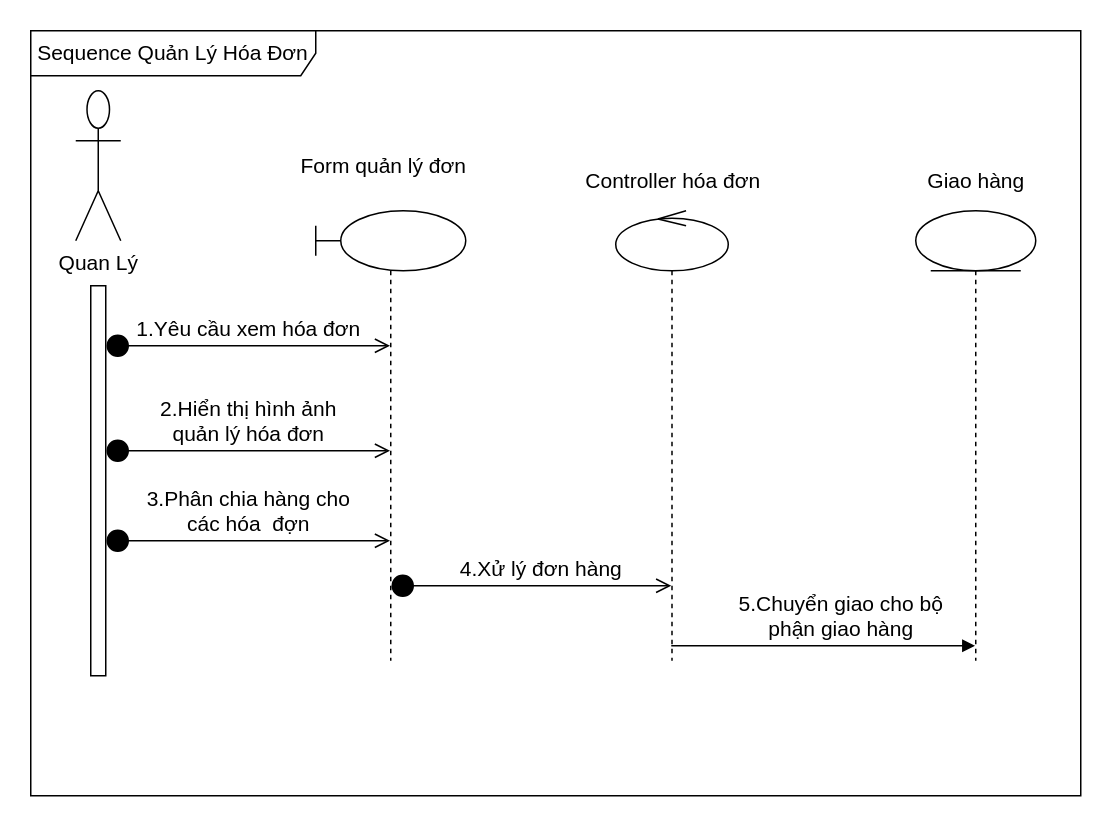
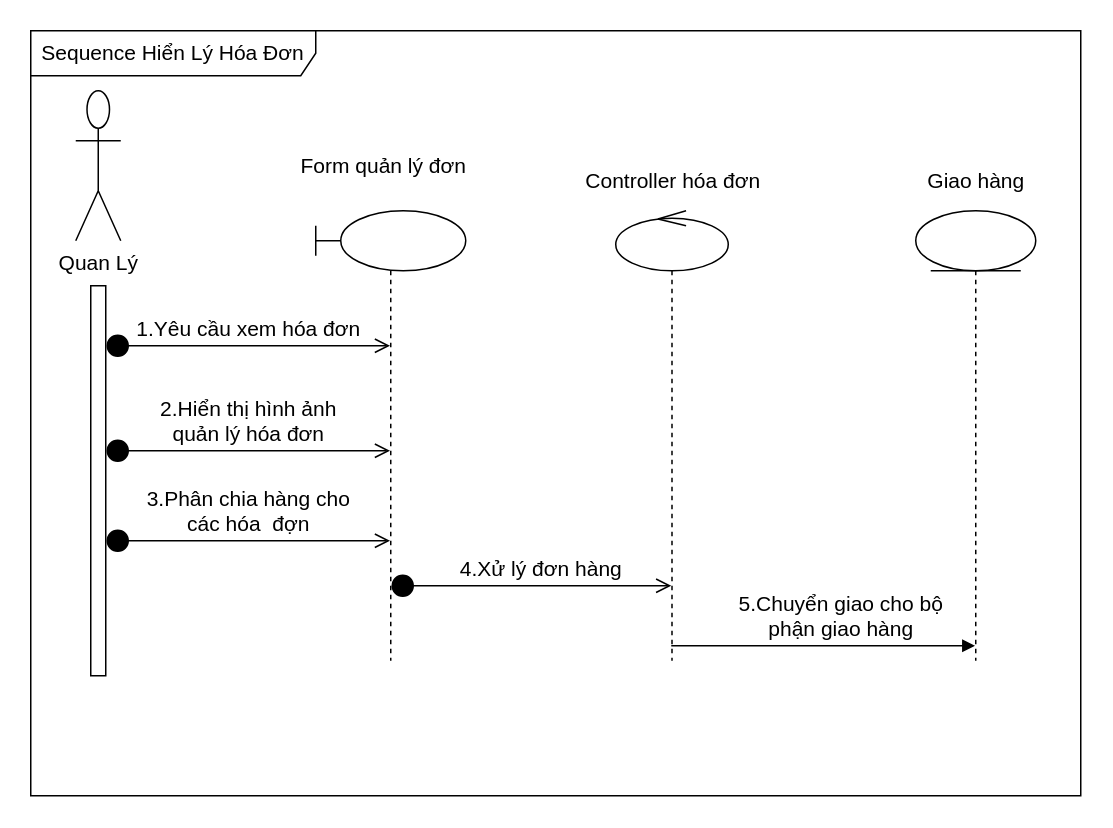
  <mxCell id="0" />
  <mxCell id="1" parent="0" />
  <mxCell id="2" value="&lt;font style=&quot;font-size: 14px&quot;&gt;Quan Lý&lt;/font&gt;" style="shape=umlActor;verticalLabelPosition=bottom;verticalAlign=top;html=1;outlineConnect=0;" vertex="1" parent="1"><mxGeometry x="50" y="60" width="30" height="100" as="geometry" /></mxCell>
  <mxCell id="3" value="" style="shape=umlLifeline;participant=umlBoundary;perimeter=lifelinePerimeter;whiteSpace=wrap;html=1;container=1;collapsible=0;recursiveResize=0;verticalAlign=top;spacingTop=36;outlineConnect=0;" vertex="1" parent="1"><mxGeometry x="210" y="140" width="100" height="300" as="geometry" /></mxCell>
  <mxCell id="4" value="" style="shape=umlLifeline;participant=umlControl;perimeter=lifelinePerimeter;whiteSpace=wrap;html=1;container=1;collapsible=0;recursiveResize=0;verticalAlign=top;spacingTop=36;outlineConnect=0;" vertex="1" parent="1"><mxGeometry x="410" y="140" width="75" height="300" as="geometry" /></mxCell>
  <mxCell id="5" value="" style="shape=umlLifeline;participant=umlEntity;perimeter=lifelinePerimeter;whiteSpace=wrap;html=1;container=1;collapsible=0;recursiveResize=0;verticalAlign=top;spacingTop=36;outlineConnect=0;" vertex="1" parent="1"><mxGeometry x="610" y="140" width="80" height="300" as="geometry" /></mxCell>
  <mxCell id="6" value="" style="html=1;points=[];perimeter=orthogonalPerimeter;" vertex="1" parent="1"><mxGeometry x="60" y="190" width="10" height="260" as="geometry" /></mxCell>
  <mxCell id="7" value="&lt;font style=&quot;font-size: 14px&quot;&gt;1.Yêu cầu xem hóa đơn&lt;/font&gt;" style="html=1;verticalAlign=bottom;startArrow=circle;startFill=1;endArrow=open;startSize=6;endSize=8;" edge="1" parent="1" target="3"><mxGeometry width="80" relative="1" as="geometry"><mxPoint x="70" y="230" as="sourcePoint" /><mxPoint x="150" y="230" as="targetPoint" /></mxGeometry></mxCell>
  <mxCell id="8" value="&lt;font style=&quot;font-size: 14px&quot;&gt;2.Hiển thị hình ảnh &lt;br&gt;quản lý hóa đơn&lt;/font&gt;" style="html=1;verticalAlign=bottom;startArrow=circle;startFill=1;endArrow=open;startSize=6;endSize=8;" edge="1" parent="1" target="3"><mxGeometry width="80" relative="1" as="geometry"><mxPoint x="70" y="300" as="sourcePoint" /><mxPoint x="150" y="300" as="targetPoint" /></mxGeometry></mxCell>
  <mxCell id="9" value="&lt;font style=&quot;font-size: 14px&quot;&gt;3.Phân chia hàng cho &lt;br&gt;các hóa&amp;nbsp; đợn&lt;/font&gt;" style="html=1;verticalAlign=bottom;startArrow=circle;startFill=1;endArrow=open;startSize=6;endSize=8;" edge="1" parent="1" target="3"><mxGeometry width="80" relative="1" as="geometry"><mxPoint x="70" y="360" as="sourcePoint" /><mxPoint x="150" y="360" as="targetPoint" /></mxGeometry></mxCell>
  <mxCell id="10" value="&lt;font style=&quot;font-size: 14px&quot;&gt;4.Xử lý đơn hàng&lt;/font&gt;" style="html=1;verticalAlign=bottom;startArrow=circle;startFill=1;endArrow=open;startSize=6;endSize=8;" edge="1" parent="1" target="4"><mxGeometry x="0.07" width="80" relative="1" as="geometry"><mxPoint x="260" y="390" as="sourcePoint" /><mxPoint x="340" y="390" as="targetPoint" /><mxPoint as="offset" /></mxGeometry></mxCell>
  <mxCell id="11" value="&lt;font style=&quot;font-size: 14px&quot;&gt;5.Chuyển giao cho bộ&lt;br&gt;phận giao hàng&lt;/font&gt;" style="html=1;verticalAlign=bottom;endArrow=block;" edge="1" parent="1" source="4" target="5"><mxGeometry x="0.116" width="80" relative="1" as="geometry"><mxPoint x="450" y="350" as="sourcePoint" /><mxPoint x="600" y="410" as="targetPoint" /><Array as="points"><mxPoint x="620" y="430" /></Array><mxPoint as="offset" /></mxGeometry></mxCell>
  <mxCell id="12" value="&lt;font style=&quot;font-size: 14px&quot;&gt;Form quản lý đơn&lt;/font&gt;" style="text;html=1;align=center;verticalAlign=middle;resizable=0;points=[];autosize=1;" vertex="1" parent="1"><mxGeometry x="190" y="100" width="130" height="20" as="geometry" /></mxCell>
  <mxCell id="13" value="&lt;font style=&quot;font-size: 14px&quot;&gt;Controller hóa đơn&lt;/font&gt;" style="text;html=1;align=center;verticalAlign=middle;resizable=0;points=[];autosize=1;" vertex="1" parent="1"><mxGeometry x="382.5" y="110" width="130" height="20" as="geometry" /></mxCell>
  <mxCell id="14" value="&lt;font style=&quot;font-size: 14px&quot;&gt;Giao hàng&lt;/font&gt;" style="text;html=1;align=center;verticalAlign=middle;resizable=0;points=[];autosize=1;" vertex="1" parent="1"><mxGeometry x="610" y="110" width="80" height="20" as="geometry" /></mxCell>
- <mxCell id="15" value="&lt;font style=&quot;font-size: 14px&quot;&gt;Sequence Quản Lý Hóa Đơn&lt;/font&gt;" style="shape=umlFrame;whiteSpace=wrap;html=1;width=190;height=30;" vertex="1" parent="1"><mxGeometry x="20" y="20" width="700" height="510" as="geometry" /></mxCell>
+ <mxCell id="15" value="&lt;font style=&quot;font-size: 14px&quot;&gt;Sequence Hiển Lý Hóa Đơn&lt;/font&gt;" style="shape=umlFrame;whiteSpace=wrap;html=1;width=190;height=30;" vertex="1" parent="1"><mxGeometry x="20" y="20" width="700" height="510" as="geometry" /></mxCell>
